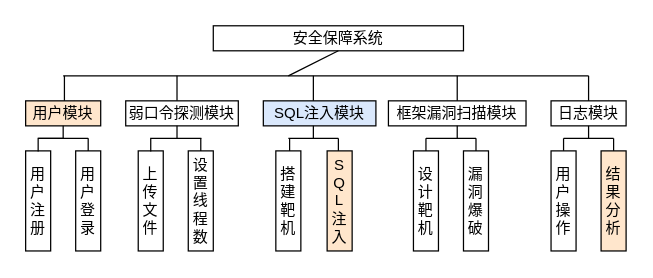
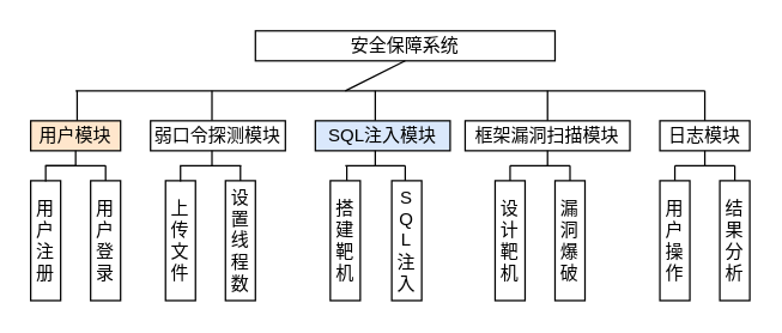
  <mxCell id="0" />
  <mxCell id="1" parent="0" />
  <mxCell id="2" value="安全保障系统" style="rounded=0;whiteSpace=wrap;html=1;" vertex="1" parent="1"><mxGeometry x="170" y="20" width="200" height="20" as="geometry" /></mxCell>
  <mxCell id="3" value="" style="endArrow=none;html=1;" edge="1" parent="1"><mxGeometry width="50" height="50" relative="1" as="geometry"><mxPoint x="50" y="60" as="sourcePoint" /><mxPoint x="470" y="60" as="targetPoint" /><Array as="points"><mxPoint x="230" y="60" /></Array></mxGeometry></mxCell>
  <mxCell id="4" value="" style="endArrow=none;html=1;entryX=0.5;entryY=1;entryDx=0;entryDy=0;" edge="1" parent="1" target="2"><mxGeometry width="50" height="50" relative="1" as="geometry"><mxPoint x="230" y="60" as="sourcePoint" /><mxPoint x="280" y="40" as="targetPoint" /></mxGeometry></mxCell>
  <mxCell id="5" value="" style="endArrow=none;html=1;" edge="1" parent="1"><mxGeometry width="50" height="50" relative="1" as="geometry"><mxPoint x="141" y="80" as="sourcePoint" /><mxPoint x="141" y="60" as="targetPoint" /><Array as="points"><mxPoint x="141" y="60" /><mxPoint x="141" y="70" /></Array></mxGeometry></mxCell>
  <mxCell id="6" value="" style="endArrow=none;html=1;" edge="1" parent="1"><mxGeometry width="50" height="50" relative="1" as="geometry"><mxPoint x="51" y="60" as="sourcePoint" /><mxPoint x="51" y="80" as="targetPoint" /><Array as="points"><mxPoint x="51" y="70" /></Array></mxGeometry></mxCell>
  <mxCell id="7" value="用户模块" style="rounded=0;whiteSpace=wrap;html=1;fillColor=#ffe6cc;" vertex="1" parent="1"><mxGeometry x="20" y="80" width="60" height="20" as="geometry" /></mxCell>
  <mxCell id="8" value="用户注册" style="rounded=0;whiteSpace=wrap;html=1;" vertex="1" parent="1"><mxGeometry x="20" y="120" width="20" height="80" as="geometry" /></mxCell>
  <mxCell id="9" value="用户登录" style="rounded=0;whiteSpace=wrap;html=1;" vertex="1" parent="1"><mxGeometry x="60" y="120" width="20" height="80" as="geometry" /></mxCell>
  <mxCell id="10" value="" style="shape=partialRectangle;whiteSpace=wrap;html=1;bottom=0;right=0;fillColor=none;" vertex="1" parent="1"><mxGeometry x="30" y="110" width="20" height="10" as="geometry" /></mxCell>
  <mxCell id="11" value="" style="endArrow=none;html=1;" edge="1" parent="1"><mxGeometry width="50" height="50" relative="1" as="geometry"><mxPoint x="30" y="110" as="sourcePoint" /><mxPoint x="70" y="110" as="targetPoint" /></mxGeometry></mxCell>
  <mxCell id="12" value="弱口令探测模块" style="rounded=0;whiteSpace=wrap;html=1;" vertex="1" parent="1"><mxGeometry x="100" y="80" width="90" height="20" as="geometry" /></mxCell>
  <mxCell id="13" value="上传文件" style="rounded=0;whiteSpace=wrap;html=1;" vertex="1" parent="1"><mxGeometry x="110" y="120" width="20" height="80" as="geometry" /></mxCell>
  <mxCell id="14" value="设置线程数" style="rounded=0;whiteSpace=wrap;html=1;" vertex="1" parent="1"><mxGeometry x="150" y="120" width="20" height="80" as="geometry" /></mxCell>
  <mxCell id="15" value="" style="shape=partialRectangle;whiteSpace=wrap;html=1;bottom=0;right=0;fillColor=none;" vertex="1" parent="1"><mxGeometry x="120" y="110" width="40" height="10" as="geometry" /></mxCell>
  <mxCell id="16" value="SQL注入模块" style="rounded=0;whiteSpace=wrap;html=1;fillColor=#dae8fc;" vertex="1" parent="1"><mxGeometry x="210" y="80" width="90" height="20" as="geometry" /></mxCell>
  <mxCell id="17" value="" style="endArrow=none;html=1;entryX=0.5;entryY=0;entryDx=0;entryDy=0;" edge="1" parent="1"><mxGeometry width="50" height="50" relative="1" as="geometry"><mxPoint x="250" y="60" as="sourcePoint" /><mxPoint x="250" y="80" as="targetPoint" /></mxGeometry></mxCell>
  <mxCell id="18" value="搭建靶机" style="rounded=0;whiteSpace=wrap;html=1;" vertex="1" parent="1"><mxGeometry x="220" y="120" width="20" height="80" as="geometry" /></mxCell>
- <mxCell id="19" value="S&lt;br&gt;Q&lt;br&gt;L注入" style="rounded=0;whiteSpace=wrap;html=1;fillColor=#ffe6cc;" vertex="1" parent="1"><mxGeometry x="261" y="120" width="20" height="80" as="geometry" /></mxCell>
+ <mxCell id="19" value="S&lt;br&gt;Q&lt;br&gt;L注入" style="rounded=0;whiteSpace=wrap;html=1;" vertex="1" parent="1"><mxGeometry x="261" y="120" width="20" height="80" as="geometry" /></mxCell>
  <mxCell id="20" value="" style="endArrow=none;html=1;" edge="1" parent="1"><mxGeometry width="50" height="50" relative="1" as="geometry"><mxPoint x="230" y="110" as="sourcePoint" /><mxPoint x="270" y="110" as="targetPoint" /></mxGeometry></mxCell>
  <mxCell id="21" value="" style="endArrow=none;html=1;" edge="1" parent="1"><mxGeometry width="50" height="50" relative="1" as="geometry"><mxPoint x="231" y="120" as="sourcePoint" /><mxPoint x="231" y="110" as="targetPoint" /></mxGeometry></mxCell>
  <mxCell id="22" value="" style="endArrow=none;html=1;exitX=0.5;exitY=0;exitDx=0;exitDy=0;" edge="1" parent="1"><mxGeometry width="50" height="50" relative="1" as="geometry"><mxPoint x="270" y="120" as="sourcePoint" /><mxPoint x="270" y="110" as="targetPoint" /></mxGeometry></mxCell>
  <mxCell id="23" value="" style="endArrow=none;html=1;entryX=0.5;entryY=1;entryDx=0;entryDy=0;" edge="1" parent="1"><mxGeometry width="50" height="50" relative="1" as="geometry"><mxPoint x="250" y="110" as="sourcePoint" /><mxPoint x="250" y="100" as="targetPoint" /></mxGeometry></mxCell>
  <mxCell id="24" value="框架漏洞扫描模块" style="rounded=0;whiteSpace=wrap;html=1;" vertex="1" parent="1"><mxGeometry x="310" y="80" width="110" height="20" as="geometry" /></mxCell>
  <mxCell id="25" value="" style="endArrow=none;html=1;exitX=0.5;exitY=0;exitDx=0;exitDy=0;" edge="1" parent="1" source="24"><mxGeometry width="50" height="50" relative="1" as="geometry"><mxPoint x="230" y="340" as="sourcePoint" /><mxPoint x="365" y="60" as="targetPoint" /></mxGeometry></mxCell>
  <mxCell id="26" value="设计靶机" style="rounded=0;whiteSpace=wrap;html=1;" vertex="1" parent="1"><mxGeometry x="330" y="120" width="20" height="80" as="geometry" /></mxCell>
  <mxCell id="27" value="漏洞爆破" style="rounded=0;whiteSpace=wrap;html=1;" vertex="1" parent="1"><mxGeometry x="370" y="120" width="20" height="80" as="geometry" /></mxCell>
  <mxCell id="28" value="" style="endArrow=none;html=1;" edge="1" parent="1"><mxGeometry width="50" height="50" relative="1" as="geometry"><mxPoint x="340" y="110" as="sourcePoint" /><mxPoint x="380" y="110" as="targetPoint" /></mxGeometry></mxCell>
  <mxCell id="29" value="" style="endArrow=none;html=1;entryX=0.5;entryY=1;entryDx=0;entryDy=0;" edge="1" parent="1" target="24"><mxGeometry width="50" height="50" relative="1" as="geometry"><mxPoint x="365" y="110" as="sourcePoint" /><mxPoint x="280" y="290" as="targetPoint" /></mxGeometry></mxCell>
  <mxCell id="30" value="" style="endArrow=none;html=1;entryX=1;entryY=0;entryDx=0;entryDy=0;" edge="1" parent="1" target="15"><mxGeometry width="50" height="50" relative="1" as="geometry"><mxPoint x="160" y="120" as="sourcePoint" /><mxPoint x="230" y="290" as="targetPoint" /></mxGeometry></mxCell>
  <mxCell id="31" value="" style="endArrow=none;html=1;" edge="1" parent="1"><mxGeometry width="50" height="50" relative="1" as="geometry"><mxPoint x="141" y="110" as="sourcePoint" /><mxPoint x="141" y="100" as="targetPoint" /></mxGeometry></mxCell>
  <mxCell id="32" value="" style="endArrow=none;html=1;exitX=0.5;exitY=0;exitDx=0;exitDy=0;" edge="1" parent="1" source="26"><mxGeometry width="50" height="50" relative="1" as="geometry"><mxPoint x="80" y="310" as="sourcePoint" /><mxPoint x="340" y="110" as="targetPoint" /></mxGeometry></mxCell>
  <mxCell id="33" value="" style="endArrow=none;html=1;exitX=0.5;exitY=0;exitDx=0;exitDy=0;" edge="1" parent="1" source="27"><mxGeometry width="50" height="50" relative="1" as="geometry"><mxPoint x="180" y="230" as="sourcePoint" /><mxPoint x="380" y="110" as="targetPoint" /></mxGeometry></mxCell>
  <mxCell id="34" value="" style="endArrow=none;html=1;entryX=0.5;entryY=1;entryDx=0;entryDy=0;" edge="1" parent="1" target="7"><mxGeometry width="50" height="50" relative="1" as="geometry"><mxPoint x="50" y="110" as="sourcePoint" /><mxPoint x="250" y="180" as="targetPoint" /></mxGeometry></mxCell>
  <mxCell id="35" value="" style="endArrow=none;html=1;exitX=0.5;exitY=0;exitDx=0;exitDy=0;" edge="1" parent="1" source="9"><mxGeometry width="50" height="50" relative="1" as="geometry"><mxPoint x="200" y="230" as="sourcePoint" /><mxPoint x="70" y="110" as="targetPoint" /></mxGeometry></mxCell>
  <mxCell id="36" value="日志模块" style="rounded=0;whiteSpace=wrap;html=1;" vertex="1" parent="1"><mxGeometry x="440" y="80" width="60" height="20" as="geometry" /></mxCell>
  <mxCell id="37" value="" style="endArrow=none;html=1;exitX=0.5;exitY=0;exitDx=0;exitDy=0;" edge="1" parent="1" source="36"><mxGeometry width="50" height="50" relative="1" as="geometry"><mxPoint x="310" y="230" as="sourcePoint" /><mxPoint x="470" y="60" as="targetPoint" /></mxGeometry></mxCell>
  <mxCell id="38" value="" style="endArrow=none;html=1;" edge="1" parent="1" target="39"><mxGeometry width="50" height="50" relative="1" as="geometry"><mxPoint x="450" y="110" as="sourcePoint" /><mxPoint x="490" y="110" as="targetPoint" /></mxGeometry></mxCell>
  <mxCell id="39" value="用户操作" style="rounded=0;whiteSpace=wrap;html=1;" vertex="1" parent="1"><mxGeometry x="440" y="120" width="20" height="80" as="geometry" /></mxCell>
- <mxCell id="40" value="结果分析" style="rounded=0;whiteSpace=wrap;html=1;fillColor=#ffe6cc;" vertex="1" parent="1"><mxGeometry x="480" y="120" width="20" height="80" as="geometry" /></mxCell>
+ <mxCell id="40" value="结果分析" style="rounded=0;whiteSpace=wrap;html=1;" vertex="1" parent="1"><mxGeometry x="480" y="120" width="20" height="80" as="geometry" /></mxCell>
  <mxCell id="41" value="" style="endArrow=none;html=1;entryX=0.5;entryY=0;entryDx=0;entryDy=0;" edge="1" parent="1" target="40"><mxGeometry width="50" height="50" relative="1" as="geometry"><mxPoint x="490" y="110" as="sourcePoint" /><mxPoint x="360" y="180" as="targetPoint" /></mxGeometry></mxCell>
  <mxCell id="42" value="" style="endArrow=none;html=1;" edge="1" parent="1"><mxGeometry width="50" height="50" relative="1" as="geometry"><mxPoint x="450" y="110" as="sourcePoint" /><mxPoint x="490" y="110" as="targetPoint" /></mxGeometry></mxCell>
  <mxCell id="43" value="" style="endArrow=none;html=1;entryX=0.5;entryY=1;entryDx=0;entryDy=0;" edge="1" parent="1" target="36"><mxGeometry width="50" height="50" relative="1" as="geometry"><mxPoint x="470" y="110" as="sourcePoint" /><mxPoint x="360" y="180" as="targetPoint" /></mxGeometry></mxCell>
